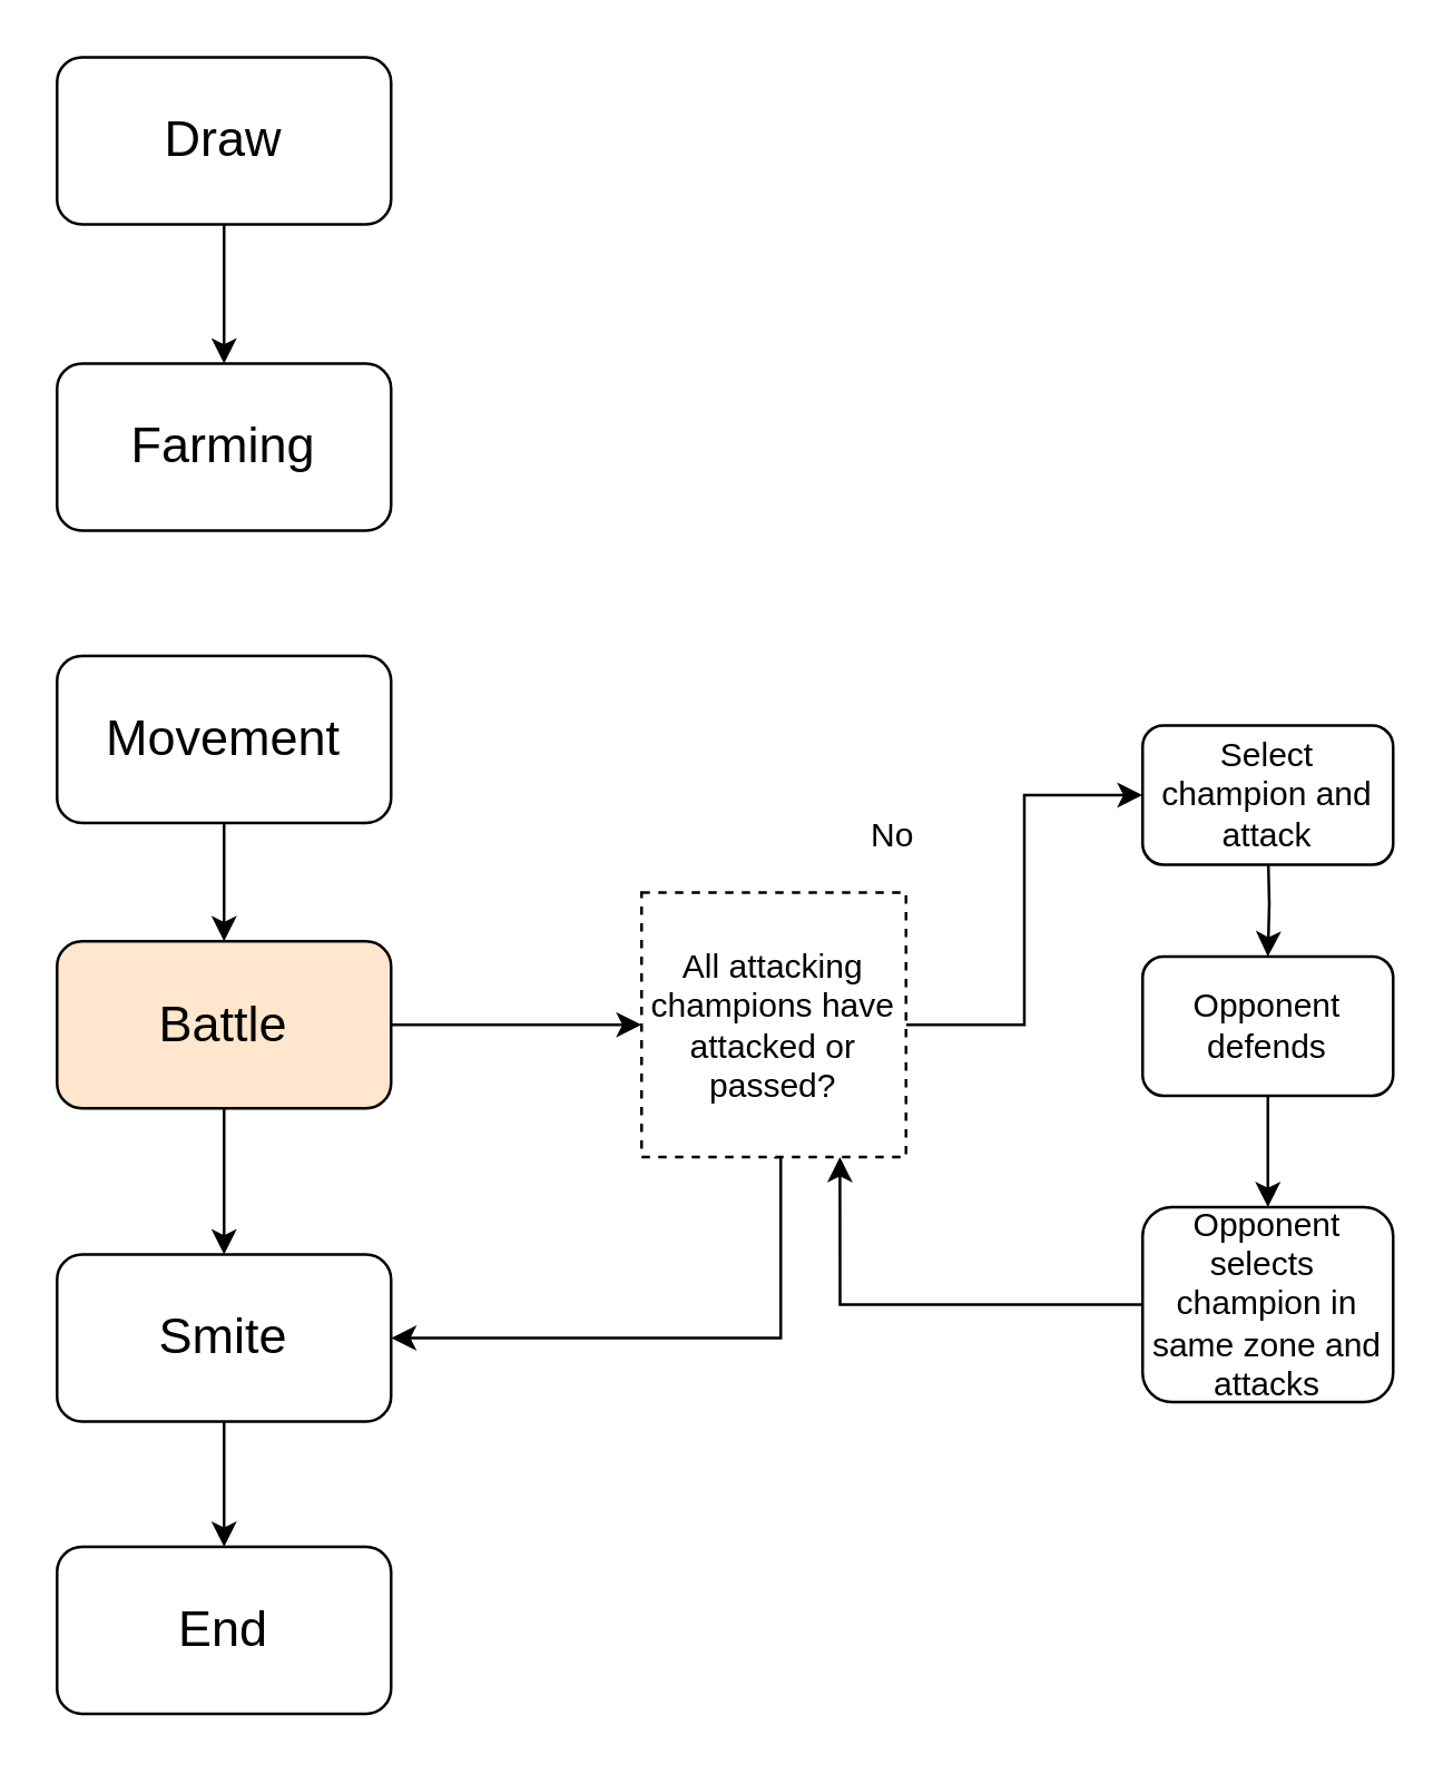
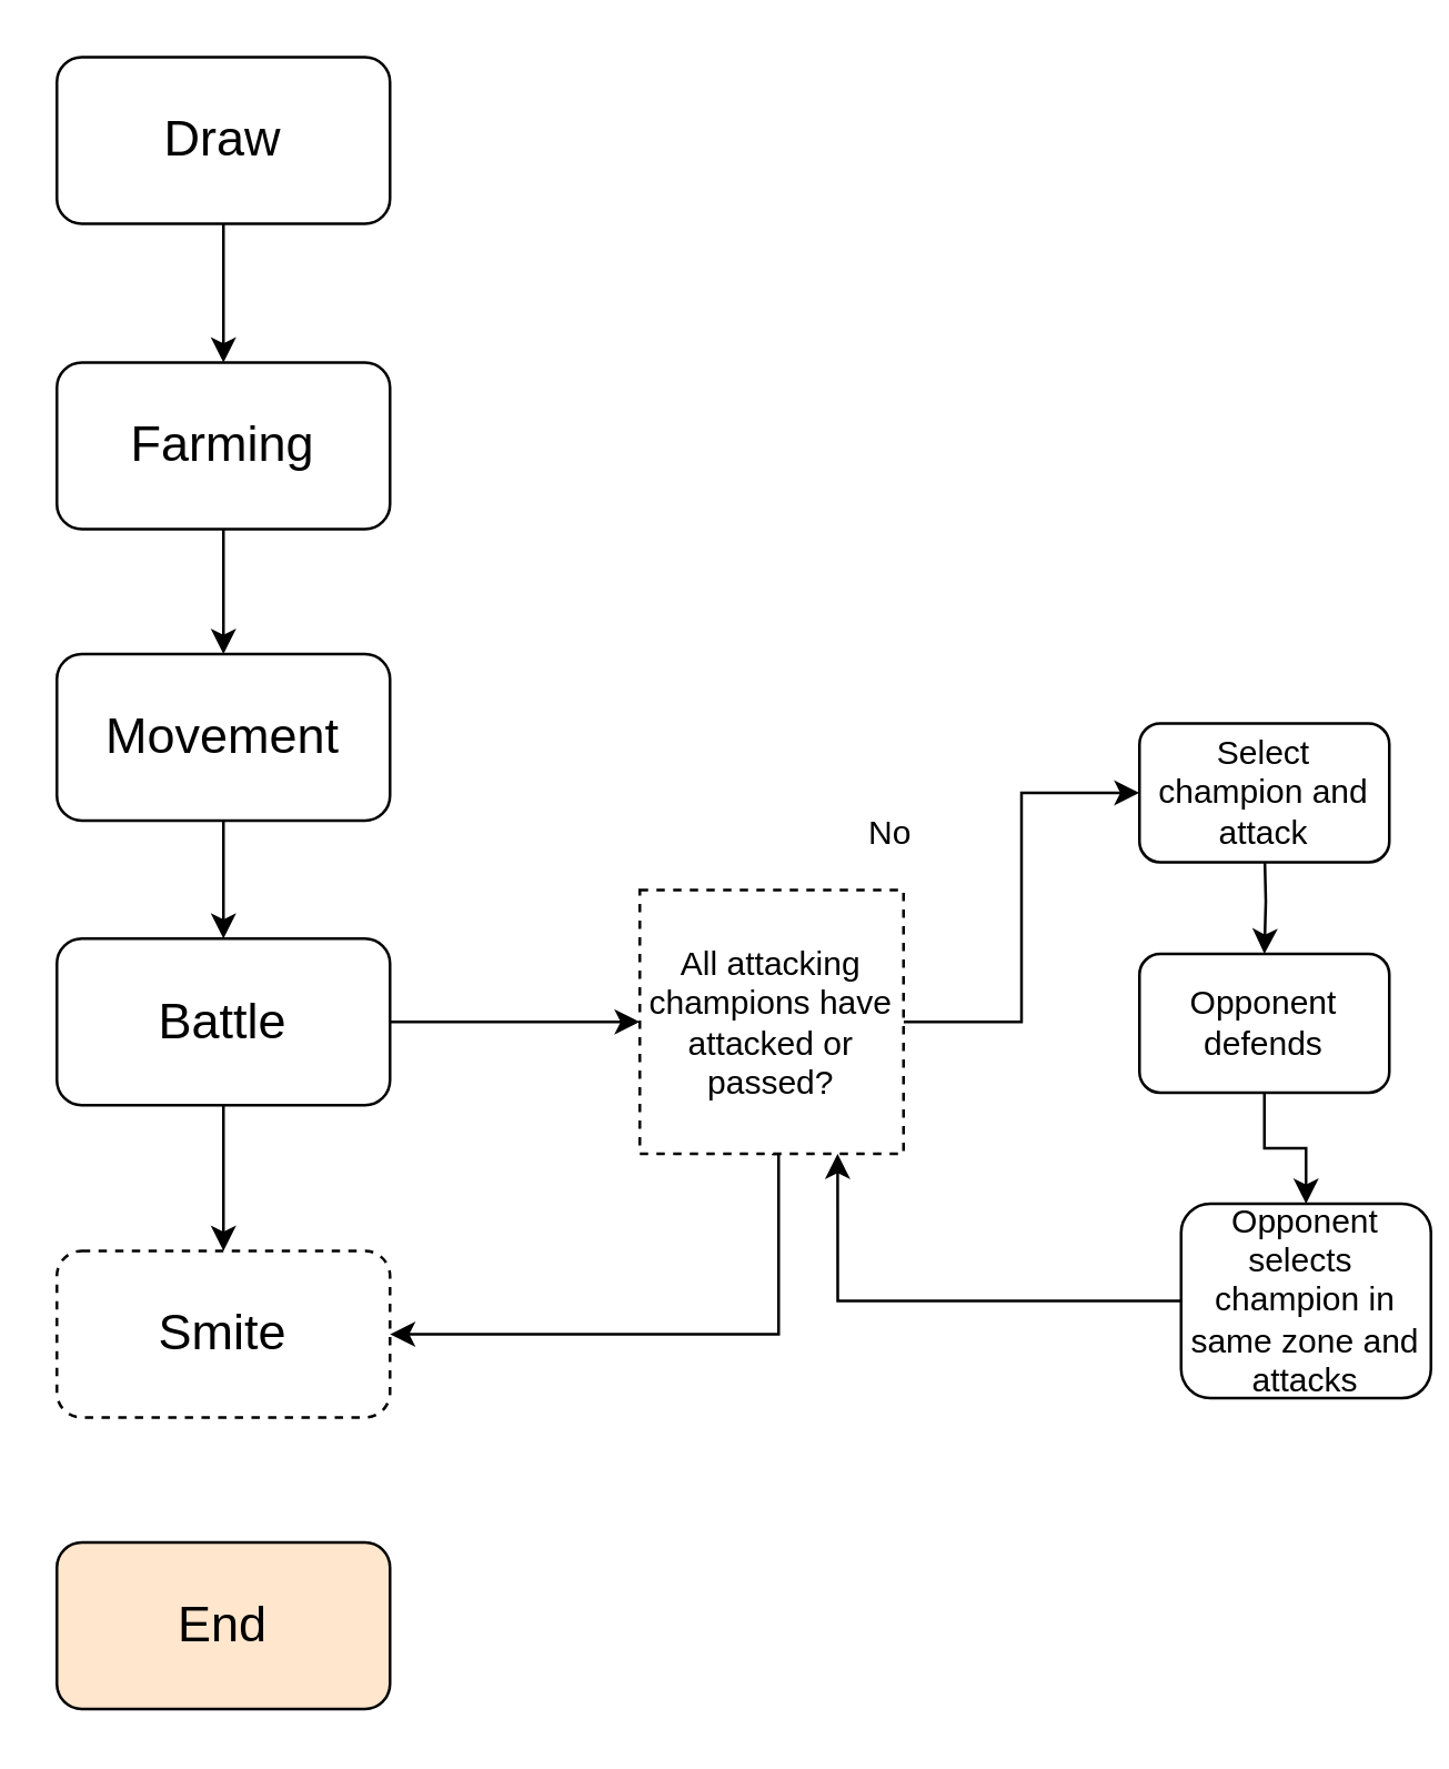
  <mxCell id="0" />
  <mxCell id="1" parent="0" />
  <mxCell id="2" style="edgeStyle=orthogonalEdgeStyle;rounded=0;orthogonalLoop=1;jettySize=auto;html=1;exitX=0.5;exitY=1;exitDx=0;exitDy=0;entryX=0.5;entryY=0;entryDx=0;entryDy=0;" parent="1" source="3" target="5" edge="1"><mxGeometry relative="1" as="geometry" /></mxCell>
  <mxCell id="3" value="&lt;font style=&quot;font-size: 18px;&quot;&gt;Draw&lt;/font&gt;" style="rounded=1;whiteSpace=wrap;html=1;" parent="1" vertex="1"><mxGeometry x="20" y="20" width="120" height="60" as="geometry" /></mxCell>
+ <mxCell id="4" style="edgeStyle=orthogonalEdgeStyle;rounded=0;orthogonalLoop=1;jettySize=auto;html=1;exitX=0.5;exitY=1;exitDx=0;exitDy=0;entryX=0.5;entryY=0;entryDx=0;entryDy=0;" parent="1" source="5" target="7" edge="1"><mxGeometry relative="1" as="geometry" /></mxCell>
  <mxCell id="5" value="&lt;font style=&quot;font-size: 18px;&quot;&gt;Farming&lt;/font&gt;" style="rounded=1;whiteSpace=wrap;html=1;" parent="1" vertex="1"><mxGeometry x="20" y="130" width="120" height="60" as="geometry" /></mxCell>
  <mxCell id="6" style="edgeStyle=orthogonalEdgeStyle;rounded=0;orthogonalLoop=1;jettySize=auto;html=1;exitX=0.5;exitY=1;exitDx=0;exitDy=0;entryX=0.5;entryY=0;entryDx=0;entryDy=0;" parent="1" source="7" target="10" edge="1"><mxGeometry relative="1" as="geometry" /></mxCell>
  <mxCell id="7" value="&lt;font style=&quot;font-size: 18px;&quot;&gt;Movement&lt;/font&gt;" style="rounded=1;whiteSpace=wrap;html=1;" parent="1" vertex="1"><mxGeometry x="20" y="235" width="120" height="60" as="geometry" /></mxCell>
  <mxCell id="8" style="edgeStyle=orthogonalEdgeStyle;rounded=0;orthogonalLoop=1;jettySize=auto;html=1;exitX=0.5;exitY=1;exitDx=0;exitDy=0;entryX=0.5;entryY=0;entryDx=0;entryDy=0;" parent="1" source="10" target="12" edge="1"><mxGeometry relative="1" as="geometry" /></mxCell>
  <mxCell id="9" style="edgeStyle=orthogonalEdgeStyle;rounded=0;orthogonalLoop=1;jettySize=auto;html=1;exitX=1;exitY=0.5;exitDx=0;exitDy=0;entryX=0;entryY=0.5;entryDx=0;entryDy=0;" parent="1" source="10" target="16" edge="1"><mxGeometry relative="1" as="geometry" /></mxCell>
- <mxCell id="10" value="&lt;font style=&quot;font-size: 18px;&quot;&gt;Battle&lt;/font&gt;" style="rounded=1;whiteSpace=wrap;html=1;fillColor=#ffe6cc;" parent="1" vertex="1"><mxGeometry x="20" y="337.5" width="120" height="60" as="geometry" /></mxCell>
- <mxCell id="11" style="edgeStyle=orthogonalEdgeStyle;rounded=0;orthogonalLoop=1;jettySize=auto;html=1;exitX=0.5;exitY=1;exitDx=0;exitDy=0;entryX=0.5;entryY=0;entryDx=0;entryDy=0;" parent="1" source="12" target="13" edge="1"><mxGeometry relative="1" as="geometry" /></mxCell>
- <mxCell id="12" value="&lt;font style=&quot;font-size: 18px;&quot;&gt;Smite&lt;/font&gt;" style="rounded=1;whiteSpace=wrap;html=1;" parent="1" vertex="1"><mxGeometry x="20" y="450" width="120" height="60" as="geometry" /></mxCell>
- <mxCell id="13" value="&lt;font style=&quot;font-size: 18px;&quot;&gt;End&lt;/font&gt;" style="rounded=1;whiteSpace=wrap;html=1;" parent="1" vertex="1"><mxGeometry x="20" y="555" width="120" height="60" as="geometry" /></mxCell>
+ <mxCell id="10" value="&lt;font style=&quot;font-size: 18px;&quot;&gt;Battle&lt;/font&gt;" style="rounded=1;whiteSpace=wrap;html=1;" parent="1" vertex="1"><mxGeometry x="20" y="337.5" width="120" height="60" as="geometry" /></mxCell>
+ <mxCell id="12" value="&lt;font style=&quot;font-size: 18px;&quot;&gt;Smite&lt;/font&gt;" style="rounded=1;whiteSpace=wrap;html=1;dashed=1;" parent="1" vertex="1"><mxGeometry x="20" y="450" width="120" height="60" as="geometry" /></mxCell>
+ <mxCell id="13" value="&lt;font style=&quot;font-size: 18px;&quot;&gt;End&lt;/font&gt;" style="rounded=1;whiteSpace=wrap;html=1;fillColor=#ffe6cc;" parent="1" vertex="1"><mxGeometry x="20" y="555" width="120" height="60" as="geometry" /></mxCell>
  <mxCell id="14" style="edgeStyle=orthogonalEdgeStyle;rounded=0;orthogonalLoop=1;jettySize=auto;html=1;exitX=0.5;exitY=1;exitDx=0;exitDy=0;entryX=1;entryY=0.5;entryDx=0;entryDy=0;" parent="1" source="16" target="12" edge="1"><mxGeometry relative="1" as="geometry"><mxPoint x="305" y="410" as="sourcePoint" /><mxPoint x="140" y="430" as="targetPoint" /><Array as="points"><mxPoint x="280" y="480" /></Array></mxGeometry></mxCell>
  <mxCell id="15" style="edgeStyle=orthogonalEdgeStyle;rounded=0;orthogonalLoop=1;jettySize=auto;html=1;exitX=1;exitY=0.5;exitDx=0;exitDy=0;entryX=0;entryY=0.5;entryDx=0;entryDy=0;" parent="1" source="16" target="18" edge="1"><mxGeometry relative="1" as="geometry"><mxPoint x="390" y="270" as="targetPoint" /></mxGeometry></mxCell>
  <mxCell id="16" value="All attacking champions have attacked or passed?" style="whiteSpace=wrap;html=1;aspect=fixed;dashed=1;" parent="1" vertex="1"><mxGeometry x="230" y="320" width="95" height="95" as="geometry" /></mxCell>
  <mxCell id="17" style="edgeStyle=orthogonalEdgeStyle;rounded=0;orthogonalLoop=1;jettySize=auto;html=1;exitX=0.5;exitY=1;exitDx=0;exitDy=0;entryX=0.5;entryY=0;entryDx=0;entryDy=0;" parent="1" target="20" edge="1"><mxGeometry relative="1" as="geometry"><mxPoint x="455" y="303" as="sourcePoint" /></mxGeometry></mxCell>
  <mxCell id="18" value="Select champion and attack" style="rounded=1;whiteSpace=wrap;html=1;" parent="1" vertex="1"><mxGeometry x="410" y="260" width="90" height="50" as="geometry" /></mxCell>
  <mxCell id="19" style="edgeStyle=orthogonalEdgeStyle;rounded=0;orthogonalLoop=1;jettySize=auto;html=1;exitX=0.5;exitY=1;exitDx=0;exitDy=0;entryX=0.5;entryY=0;entryDx=0;entryDy=0;" parent="1" source="20" target="22" edge="1"><mxGeometry relative="1" as="geometry" /></mxCell>
  <mxCell id="20" value="Opponent defends" style="rounded=1;whiteSpace=wrap;html=1;" parent="1" vertex="1"><mxGeometry x="410" y="343" width="90" height="50" as="geometry" /></mxCell>
  <mxCell id="21" style="edgeStyle=orthogonalEdgeStyle;rounded=0;orthogonalLoop=1;jettySize=auto;html=1;exitX=0;exitY=0.5;exitDx=0;exitDy=0;entryX=0.75;entryY=1;entryDx=0;entryDy=0;" parent="1" source="22" target="16" edge="1"><mxGeometry relative="1" as="geometry" /></mxCell>
- <mxCell id="22" value="Opponent selects&amp;nbsp; champion in same zone and attacks" style="rounded=1;whiteSpace=wrap;html=1;" parent="1" vertex="1"><mxGeometry x="410" y="433" width="90" height="70" as="geometry" /></mxCell>
+ <mxCell id="22" value="Opponent selects&amp;nbsp; champion in same zone and attacks" style="rounded=1;whiteSpace=wrap;html=1;" parent="1" vertex="1"><mxGeometry x="425" y="433" width="90" height="70" as="geometry" /></mxCell>
  <mxCell id="23" value="No" style="text;html=1;align=center;verticalAlign=middle;resizable=0;points=[];autosize=1;strokeColor=none;fillColor=none;" parent="1" vertex="1"><mxGeometry x="300" y="285" width="40" height="30" as="geometry" /></mxCell>
